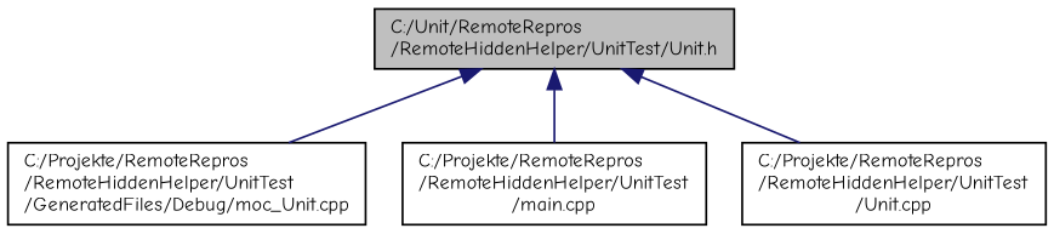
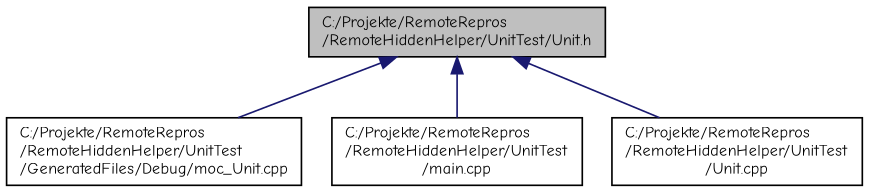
  digraph {
    fontname="Comic Neue"
    node [color=black fillcolor=white fontname="Comic Neue" fontsize=10 shape=record style=filled]
    edge [color=midnightblue dir=back fontname="Comic Neue" fontsize=10 labelfontname=Helvetica labelfontsize=10 style=solid]
-   n1 [fillcolor=grey75 fontcolor=black height=0.2 label="C:/Unit/RemoteRepros\l/RemoteHiddenHelper/UnitTest/Unit.h" width=0.4]
+   n1 [fillcolor=grey75 fontcolor=black height=0.2 label="C:/Projekte/RemoteRepros\l/RemoteHiddenHelper/UnitTest/Unit.h" width=0.4]
    n2 [height=0.2 label="C:/Projekte/RemoteRepros\l/RemoteHiddenHelper/UnitTest\l/GeneratedFiles/Debug/moc_Unit.cpp" width=0.4]
    n3 [height=0.2 label="C:/Projekte/RemoteRepros\l/RemoteHiddenHelper/UnitTest\l/main.cpp" width=0.4]
    n4 [height=0.2 label="C:/Projekte/RemoteRepros\l/RemoteHiddenHelper/UnitTest\l/Unit.cpp" width=0.4]
    n1 -> n2
    n1 -> n3
    n1 -> n4
  }
